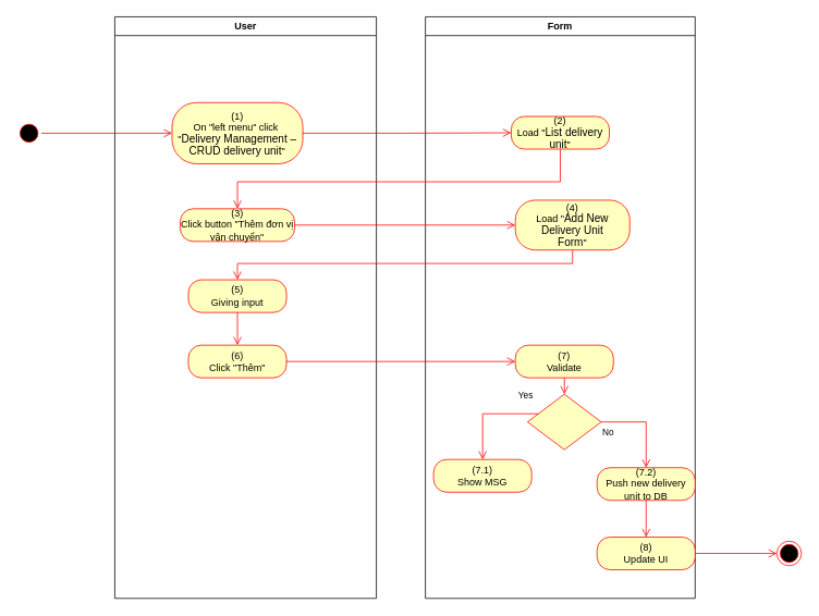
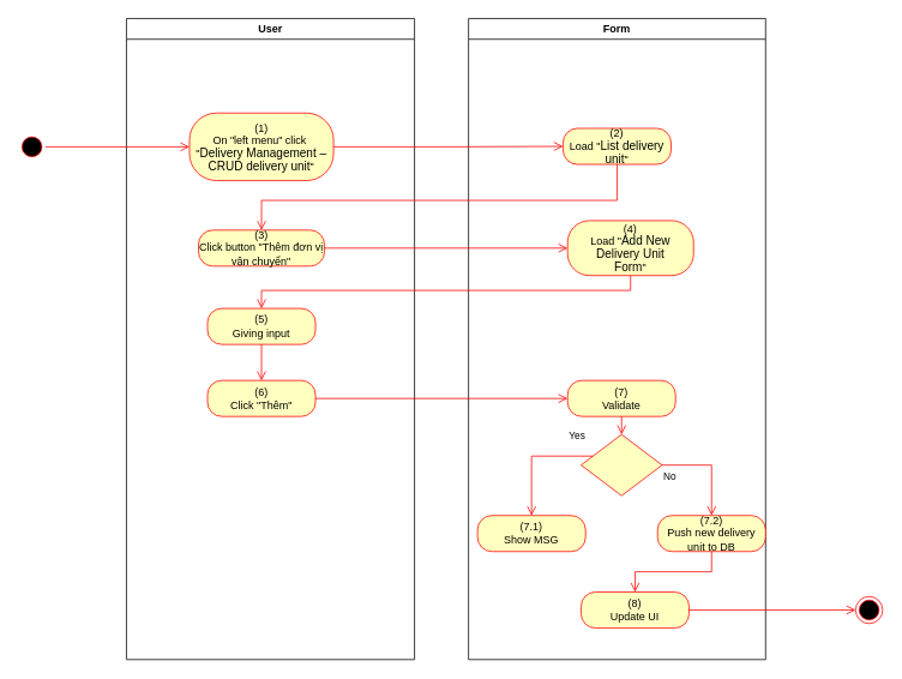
  <mxCell id="0" />
  <mxCell id="1" parent="0" />
  <mxCell id="2" value="User" style="swimlane;whiteSpace=wrap" parent="1" vertex="1"><mxGeometry x="140" y="20" width="320" height="712" as="geometry"><mxRectangle x="120" y="128" width="60" height="23" as="alternateBounds" /></mxGeometry></mxCell>
  <mxCell id="3" value="&lt;span&gt;(1)&lt;/span&gt;&lt;br style=&quot;padding: 0px ; margin: 0px&quot;&gt;&lt;span&gt;On &quot;left menu&quot; click&amp;nbsp;&lt;/span&gt;&lt;br style=&quot;padding: 0px ; margin: 0px&quot;&gt;&lt;span&gt;&quot;&lt;/span&gt;&lt;span lang=&quot;EN-GB&quot; style=&quot;font-size: 10.0pt ; line-height: 107% ; font-family: &amp;#34;arial&amp;#34; , sans-serif&quot;&gt;Delivery Management –&lt;br/&gt;CRUD delivery unit&lt;/span&gt;&lt;span&gt;&quot;&lt;/span&gt;" style="rounded=1;whiteSpace=wrap;html=1;arcSize=40;fontColor=#000000;fillColor=#ffffc0;strokeColor=#ff0000;" parent="2" vertex="1"><mxGeometry x="70" y="105" width="160" height="75" as="geometry" /></mxCell>
  <mxCell id="4" value="(3)&lt;br&gt;Click button &quot;Thêm đơn vị vận chuyển&quot;" style="rounded=1;whiteSpace=wrap;html=1;arcSize=40;fontColor=#000000;fillColor=#ffffc0;strokeColor=#ff0000;" parent="2" vertex="1"><mxGeometry x="80" y="235" width="140" height="40" as="geometry" /></mxCell>
  <mxCell id="5" value="(6)&lt;br&gt;Click &quot;Thêm&quot;" style="rounded=1;whiteSpace=wrap;html=1;arcSize=40;fontColor=#000000;fillColor=#ffffc0;strokeColor=#ff0000;" parent="2" vertex="1"><mxGeometry x="90" y="402" width="120" height="40" as="geometry" /></mxCell>
  <mxCell id="6" value="(5)&lt;br&gt;Giving input" style="rounded=1;whiteSpace=wrap;html=1;arcSize=40;fontColor=#000000;fillColor=#ffffc0;strokeColor=#ff0000;" parent="2" vertex="1"><mxGeometry x="90" y="322" width="120" height="40" as="geometry" /></mxCell>
  <mxCell id="7" value="" style="edgeStyle=orthogonalEdgeStyle;html=1;verticalAlign=bottom;endArrow=open;endSize=8;strokeColor=#ff0000;rounded=0;entryX=0.5;entryY=0;entryDx=0;entryDy=0;" parent="2" source="6" target="5" edge="1"><mxGeometry relative="1" as="geometry"><mxPoint x="330" y="402" as="targetPoint" /></mxGeometry></mxCell>
  <mxCell id="8" value="Form" style="swimlane;whiteSpace=wrap;startSize=23;" parent="1" vertex="1"><mxGeometry x="520" y="20" width="330" height="712" as="geometry" /></mxCell>
  <mxCell id="9" value="(2)&lt;br&gt;Load &quot;&lt;span lang=&quot;EN-GB&quot; style=&quot;font-size: 10.0pt ; line-height: 107% ; font-family: &amp;#34;arial&amp;#34; , sans-serif&quot;&gt;List delivery unit&lt;/span&gt;&quot;" style="rounded=1;whiteSpace=wrap;html=1;arcSize=40;fontColor=#000000;fillColor=#ffffc0;strokeColor=#ff0000;" parent="8" vertex="1"><mxGeometry x="105" y="122" width="120" height="40" as="geometry" /></mxCell>
  <mxCell id="10" value="(7)&lt;br&gt;Validate" style="rounded=1;whiteSpace=wrap;html=1;arcSize=40;fontColor=#000000;fillColor=#ffffc0;strokeColor=#ff0000;" parent="8" vertex="1"><mxGeometry x="110" y="402" width="120" height="40" as="geometry" /></mxCell>
  <mxCell id="11" value="" style="edgeStyle=orthogonalEdgeStyle;html=1;verticalAlign=bottom;endArrow=open;endSize=8;strokeColor=#ff0000;rounded=0;entryX=0.5;entryY=0;entryDx=0;entryDy=0;" parent="8" source="10" target="12" edge="1"><mxGeometry relative="1" as="geometry"><mxPoint x="165" y="442" as="targetPoint" /></mxGeometry></mxCell>
  <mxCell id="12" value="" style="rhombus;whiteSpace=wrap;html=1;fillColor=#ffffc0;strokeColor=#ff0000;" parent="8" vertex="1"><mxGeometry x="125" y="462" width="90" height="68" as="geometry" /></mxCell>
  <mxCell id="13" value="No" style="edgeStyle=orthogonalEdgeStyle;html=1;align=left;verticalAlign=top;endArrow=open;endSize=8;strokeColor=#ff0000;rounded=0;exitX=1;exitY=0.5;exitDx=0;exitDy=0;" parent="8" source="12" target="14" edge="1"><mxGeometry x="-1" relative="1" as="geometry"><mxPoint x="170" y="552" as="targetPoint" /></mxGeometry></mxCell>
  <mxCell id="14" value="(7.2)&lt;br&gt;Push new delivery unit to DB" style="rounded=1;whiteSpace=wrap;html=1;arcSize=40;fontColor=#000000;fillColor=#ffffc0;strokeColor=#ff0000;" parent="8" vertex="1"><mxGeometry x="210" y="552" width="120" height="40" as="geometry" /></mxCell>
- <mxCell id="15" value="(8)&lt;br&gt;Update UI" style="rounded=1;whiteSpace=wrap;html=1;arcSize=40;fontColor=#000000;fillColor=#ffffc0;strokeColor=#ff0000;" parent="8" vertex="1"><mxGeometry x="210" y="637" width="120" height="40" as="geometry" /></mxCell>
+ <mxCell id="15" value="(8)&lt;br&gt;Update UI" style="rounded=1;whiteSpace=wrap;html=1;arcSize=40;fontColor=#000000;fillColor=#ffffc0;strokeColor=#ff0000;" parent="8" vertex="1"><mxGeometry x="125" y="637" width="120" height="40" as="geometry" /></mxCell>
  <mxCell id="16" value="" style="edgeStyle=orthogonalEdgeStyle;html=1;verticalAlign=bottom;endArrow=open;endSize=8;strokeColor=#ff0000;rounded=0;exitX=0.5;exitY=1;exitDx=0;exitDy=0;entryX=0.5;entryY=0;entryDx=0;entryDy=0;" parent="8" source="14" target="15" edge="1"><mxGeometry relative="1" as="geometry"><mxPoint x="170" y="642" as="targetPoint" /></mxGeometry></mxCell>
- <mxCell id="17" value="(7.1)&lt;br&gt;Show MSG" style="rounded=1;whiteSpace=wrap;html=1;arcSize=40;fontColor=#000000;fillColor=#ffffc0;strokeColor=#ff0000;" parent="8" vertex="1"><mxGeometry x="10" y="542" width="120" height="40" as="geometry" /></mxCell>
+ <mxCell id="17" value="(7.1)&lt;br&gt;Show MSG" style="rounded=1;whiteSpace=wrap;html=1;arcSize=40;fontColor=#000000;fillColor=#ffffc0;strokeColor=#ff0000;" parent="8" vertex="1"><mxGeometry x="10" y="552" width="120" height="40" as="geometry" /></mxCell>
  <mxCell id="18" value="Yes" style="edgeStyle=orthogonalEdgeStyle;html=1;align=left;verticalAlign=bottom;endArrow=open;endSize=8;strokeColor=#ff0000;rounded=0;entryX=0.5;entryY=0;entryDx=0;entryDy=0;" parent="8" source="12" target="17" edge="1"><mxGeometry x="-0.579" y="-14" relative="1" as="geometry"><mxPoint x="70" y="552" as="targetPoint" /><Array as="points"><mxPoint x="70" y="486" /></Array><mxPoint as="offset" /></mxGeometry></mxCell>
  <mxCell id="19" value="(4)&lt;br&gt;Load &quot;&lt;span lang=&quot;EN-GB&quot; style=&quot;font-size: 10.0pt ; line-height: 107% ; font-family: &amp;#34;arial&amp;#34; , sans-serif&quot;&gt;Add New Delivery Unit&lt;br&gt;Form&lt;/span&gt;&quot;" style="rounded=1;whiteSpace=wrap;html=1;arcSize=40;fontColor=#000000;fillColor=#ffffc0;strokeColor=#ff0000;" parent="8" vertex="1"><mxGeometry x="110" y="224.5" width="140" height="61" as="geometry" /></mxCell>
  <mxCell id="20" value="" style="ellipse;html=1;shape=startState;fillColor=#000000;strokeColor=#ff0000;" parent="1" vertex="1"><mxGeometry x="20" y="147.5" width="30" height="30" as="geometry" /></mxCell>
  <mxCell id="21" value="" style="edgeStyle=orthogonalEdgeStyle;html=1;verticalAlign=bottom;endArrow=open;endSize=8;strokeColor=#ff0000;rounded=0;entryX=0;entryY=0.5;entryDx=0;entryDy=0;" parent="1" source="20" target="3" edge="1"><mxGeometry relative="1" as="geometry"><mxPoint x="200" y="145" as="targetPoint" /></mxGeometry></mxCell>
  <mxCell id="22" value="" style="edgeStyle=orthogonalEdgeStyle;html=1;verticalAlign=bottom;endArrow=open;endSize=8;strokeColor=#ff0000;rounded=0;entryX=0;entryY=0.5;entryDx=0;entryDy=0;" parent="1" source="3" target="9" edge="1"><mxGeometry relative="1" as="geometry"><mxPoint x="600" y="163" as="targetPoint" /></mxGeometry></mxCell>
  <mxCell id="23" value="" style="edgeStyle=orthogonalEdgeStyle;html=1;verticalAlign=bottom;endArrow=open;endSize=8;strokeColor=#ff0000;rounded=0;entryX=0.5;entryY=0;entryDx=0;entryDy=0;" parent="1" source="9" target="4" edge="1"><mxGeometry relative="1" as="geometry"><mxPoint x="685" y="242" as="targetPoint" /><Array as="points"><mxPoint x="685" y="222" /><mxPoint x="290" y="222" /></Array></mxGeometry></mxCell>
  <mxCell id="24" value="" style="edgeStyle=orthogonalEdgeStyle;html=1;verticalAlign=bottom;endArrow=open;endSize=8;strokeColor=#ff0000;rounded=0;entryX=0;entryY=0.5;entryDx=0;entryDy=0;" parent="1" source="5" target="10" edge="1"><mxGeometry relative="1" as="geometry"><mxPoint x="280" y="462" as="targetPoint" /></mxGeometry></mxCell>
  <mxCell id="25" value="" style="ellipse;html=1;shape=endState;fillColor=#000000;strokeColor=#ff0000;" parent="1" vertex="1"><mxGeometry x="950" y="662" width="30" height="30" as="geometry" /></mxCell>
  <mxCell id="26" value="" style="edgeStyle=orthogonalEdgeStyle;html=1;verticalAlign=bottom;endArrow=open;endSize=8;strokeColor=#ff0000;rounded=0;exitX=1;exitY=0.5;exitDx=0;exitDy=0;entryX=0;entryY=0.5;entryDx=0;entryDy=0;" parent="1" source="15" target="25" edge="1"><mxGeometry relative="1" as="geometry"><mxPoint x="820" y="652" as="targetPoint" /><mxPoint x="820" y="592" as="sourcePoint" /></mxGeometry></mxCell>
  <mxCell id="27" value="" style="edgeStyle=orthogonalEdgeStyle;html=1;verticalAlign=bottom;endArrow=open;endSize=8;strokeColor=#ff0000;rounded=0;entryX=0;entryY=0.5;entryDx=0;entryDy=0;" parent="1" source="4" target="19" edge="1"><mxGeometry relative="1" as="geometry"><mxPoint x="280" y="355" as="targetPoint" /></mxGeometry></mxCell>
  <mxCell id="28" value="" style="edgeStyle=orthogonalEdgeStyle;html=1;verticalAlign=bottom;endArrow=open;endSize=8;strokeColor=#ff0000;rounded=0;entryX=0.5;entryY=0;entryDx=0;entryDy=0;" parent="1" source="19" target="6" edge="1"><mxGeometry relative="1" as="geometry"><mxPoint x="690" y="352" as="targetPoint" /><Array as="points"><mxPoint x="700" y="322" /><mxPoint x="290" y="322" /></Array></mxGeometry></mxCell>
